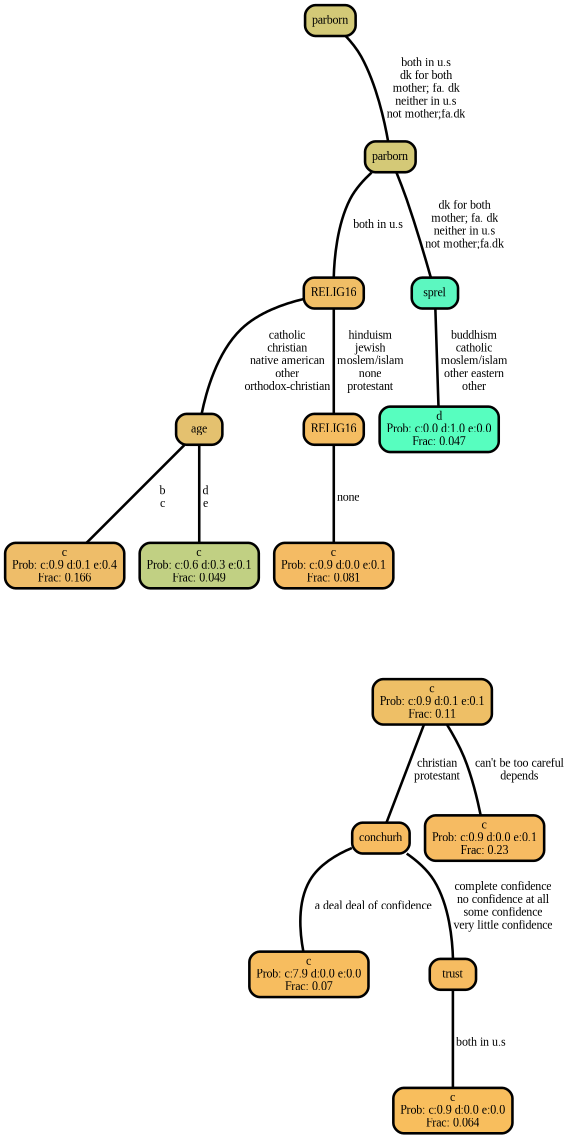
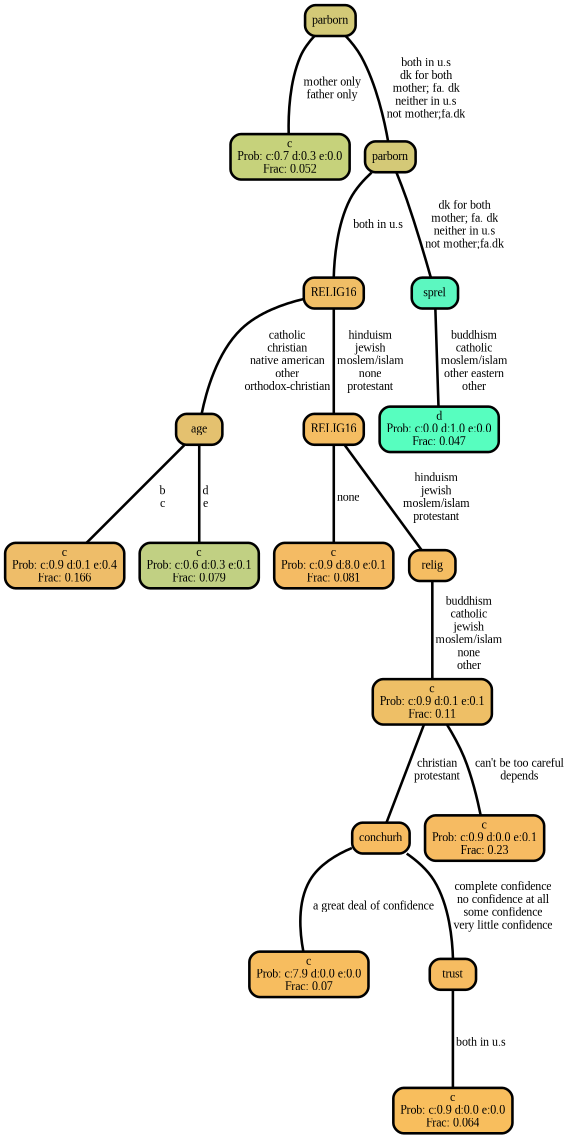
  graph {
    fontname="Liberation Serif"
    ranksep="0 equally"
    splines=straight
    node [color=black fillcolor="#f5bd62" fontcolor=black fontname="Liberation Serif" penwidth=3 shape=box style="filled, rounded"]
    edge [color=black fontname="Liberation Serif" penwidth=3]
+   n1 [fillcolor="#c6d27b" label="c\nProb: c:0.7 d:0.3 e:0.0\nFrac: 0.052"]
    n2 [fillcolor="#d3c977" label=parborn]
    n3 [fillcolor="#d4c977" label=parborn]
    n4 [fillcolor="#f0be66" label=RELIG16]
    n5 [fillcolor="#5cf7c0" label=sprel]
    n6 [fillcolor="#eebd69" label="c\nProb: c:0.9 d:0.1 e:0.4\nFrac: 0.166"]
    n7 [fillcolor="#e4c16f" label=age]
-   n8 [fillcolor="#c1d083" label="c\nProb: c:0.6 d:0.3 e:0.1\nFrac: 0.049"]
+   n8 [fillcolor="#c1d083" label="c\nProb: c:0.6 d:0.3 e:0.1\nFrac: 0.079"]
    n9 [label=RELIG16]
-   n10 [fillcolor="#f4bb64" label="c\nProb: c:0.9 d:0.0 e:0.1\nFrac: 0.081"]
+   n10 [fillcolor="#f4bb64" label="c\nProb: c:0.9 d:8.0 e:0.1\nFrac: 0.081"]
+   n11 [label=relig]
    n12 [fillcolor="#eebf66" label="c\nProb: c:0.9 d:0.1 e:0.1\nFrac: 0.11"]
    n13 [fillcolor="#f7bd5f" label="c\nProb: c:7.9 d:0.0 e:0.0\nFrac: 0.07"]
    n14 [fillcolor="#f7bc61" label=conchurh]
    n15 [fillcolor="#f6bc61" label=trust]
    n16 [fillcolor="#f8be5d" label="c\nProb: c:0.9 d:0.0 e:0.0\nFrac: 0.064"]
    n17 [fillcolor="#f6bb62" label="c\nProb: c:0.9 d:0.0 e:0.1\nFrac: 0.23"]
    n18 [fillcolor="#57febf" label="d\nProb: c:0.0 d:1.0 e:0.0\nFrac: 0.047"]
    subgraph sub_1 {
      rank=same
    }
+   n2 -- n1 [label=" mother only\n father only"]
    n2 -- n3 [label=" both in u.s\n dk for both\n mother; fa. dk\n neither in u.s\n not mother;fa.dk"]
    n3 -- n4 [label=" both in u.s"]
    n3 -- n5 [label=" dk for both\n mother; fa. dk\n neither in u.s\n not mother;fa.dk"]
    n4 -- n7 [label=" catholic\n christian\n native american\n other\n orthodox-christian"]
    n4 -- n9 [label=" hinduism\n jewish\n moslem/islam\n none\n protestant"]
    n5 -- n18 [label=" buddhism\n catholic\n moslem/islam\n other eastern\n other"]
    n7 -- n6 [label=" b\n c"]
    n7 -- n8 [label=" d\n e"]
    n9 -- n10 [label=" none"]
+   n9 -- n11 [label=" hinduism\n jewish\n moslem/islam\n protestant"]
+   n11 -- n12 [label=" buddhism\n catholic\n jewish\n moslem/islam\n none\n other"]
    n12 -- n14 [label=" christian\n protestant"]
    n12 -- n17 [label=" can't be too careful\n depends"]
-   n14 -- n13 [label=" a deal deal of confidence"]
+   n14 -- n13 [label=" a great deal of confidence"]
    n14 -- n15 [label=" complete confidence\n no confidence at all\n some confidence\n very little confidence"]
    n15 -- n16 [label=" both in u.s"]
  }
